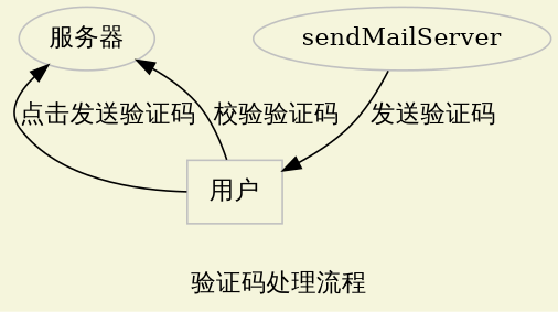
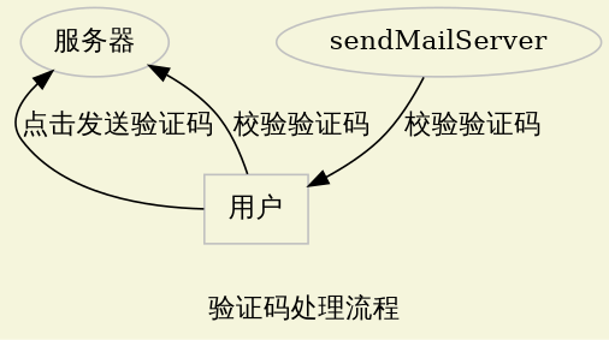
  digraph {
    bgcolor=beige
    label="验证码处理流程"
    node [color=grey]
    n1 [label="服务器"]
    sendMailServer
    n3 [label="用户" shape=box]
    subgraph sub_1 {
      rank=same
      n1
      sendMailServer
    }
-   sendMailServer -> n3 [label="发送验证码"]
+   sendMailServer -> n3 [label="校验验证码"]
    n3 -> n1 [label="点击发送验证码"]
    n3 -> n1 [label="校验验证码"]
  }
